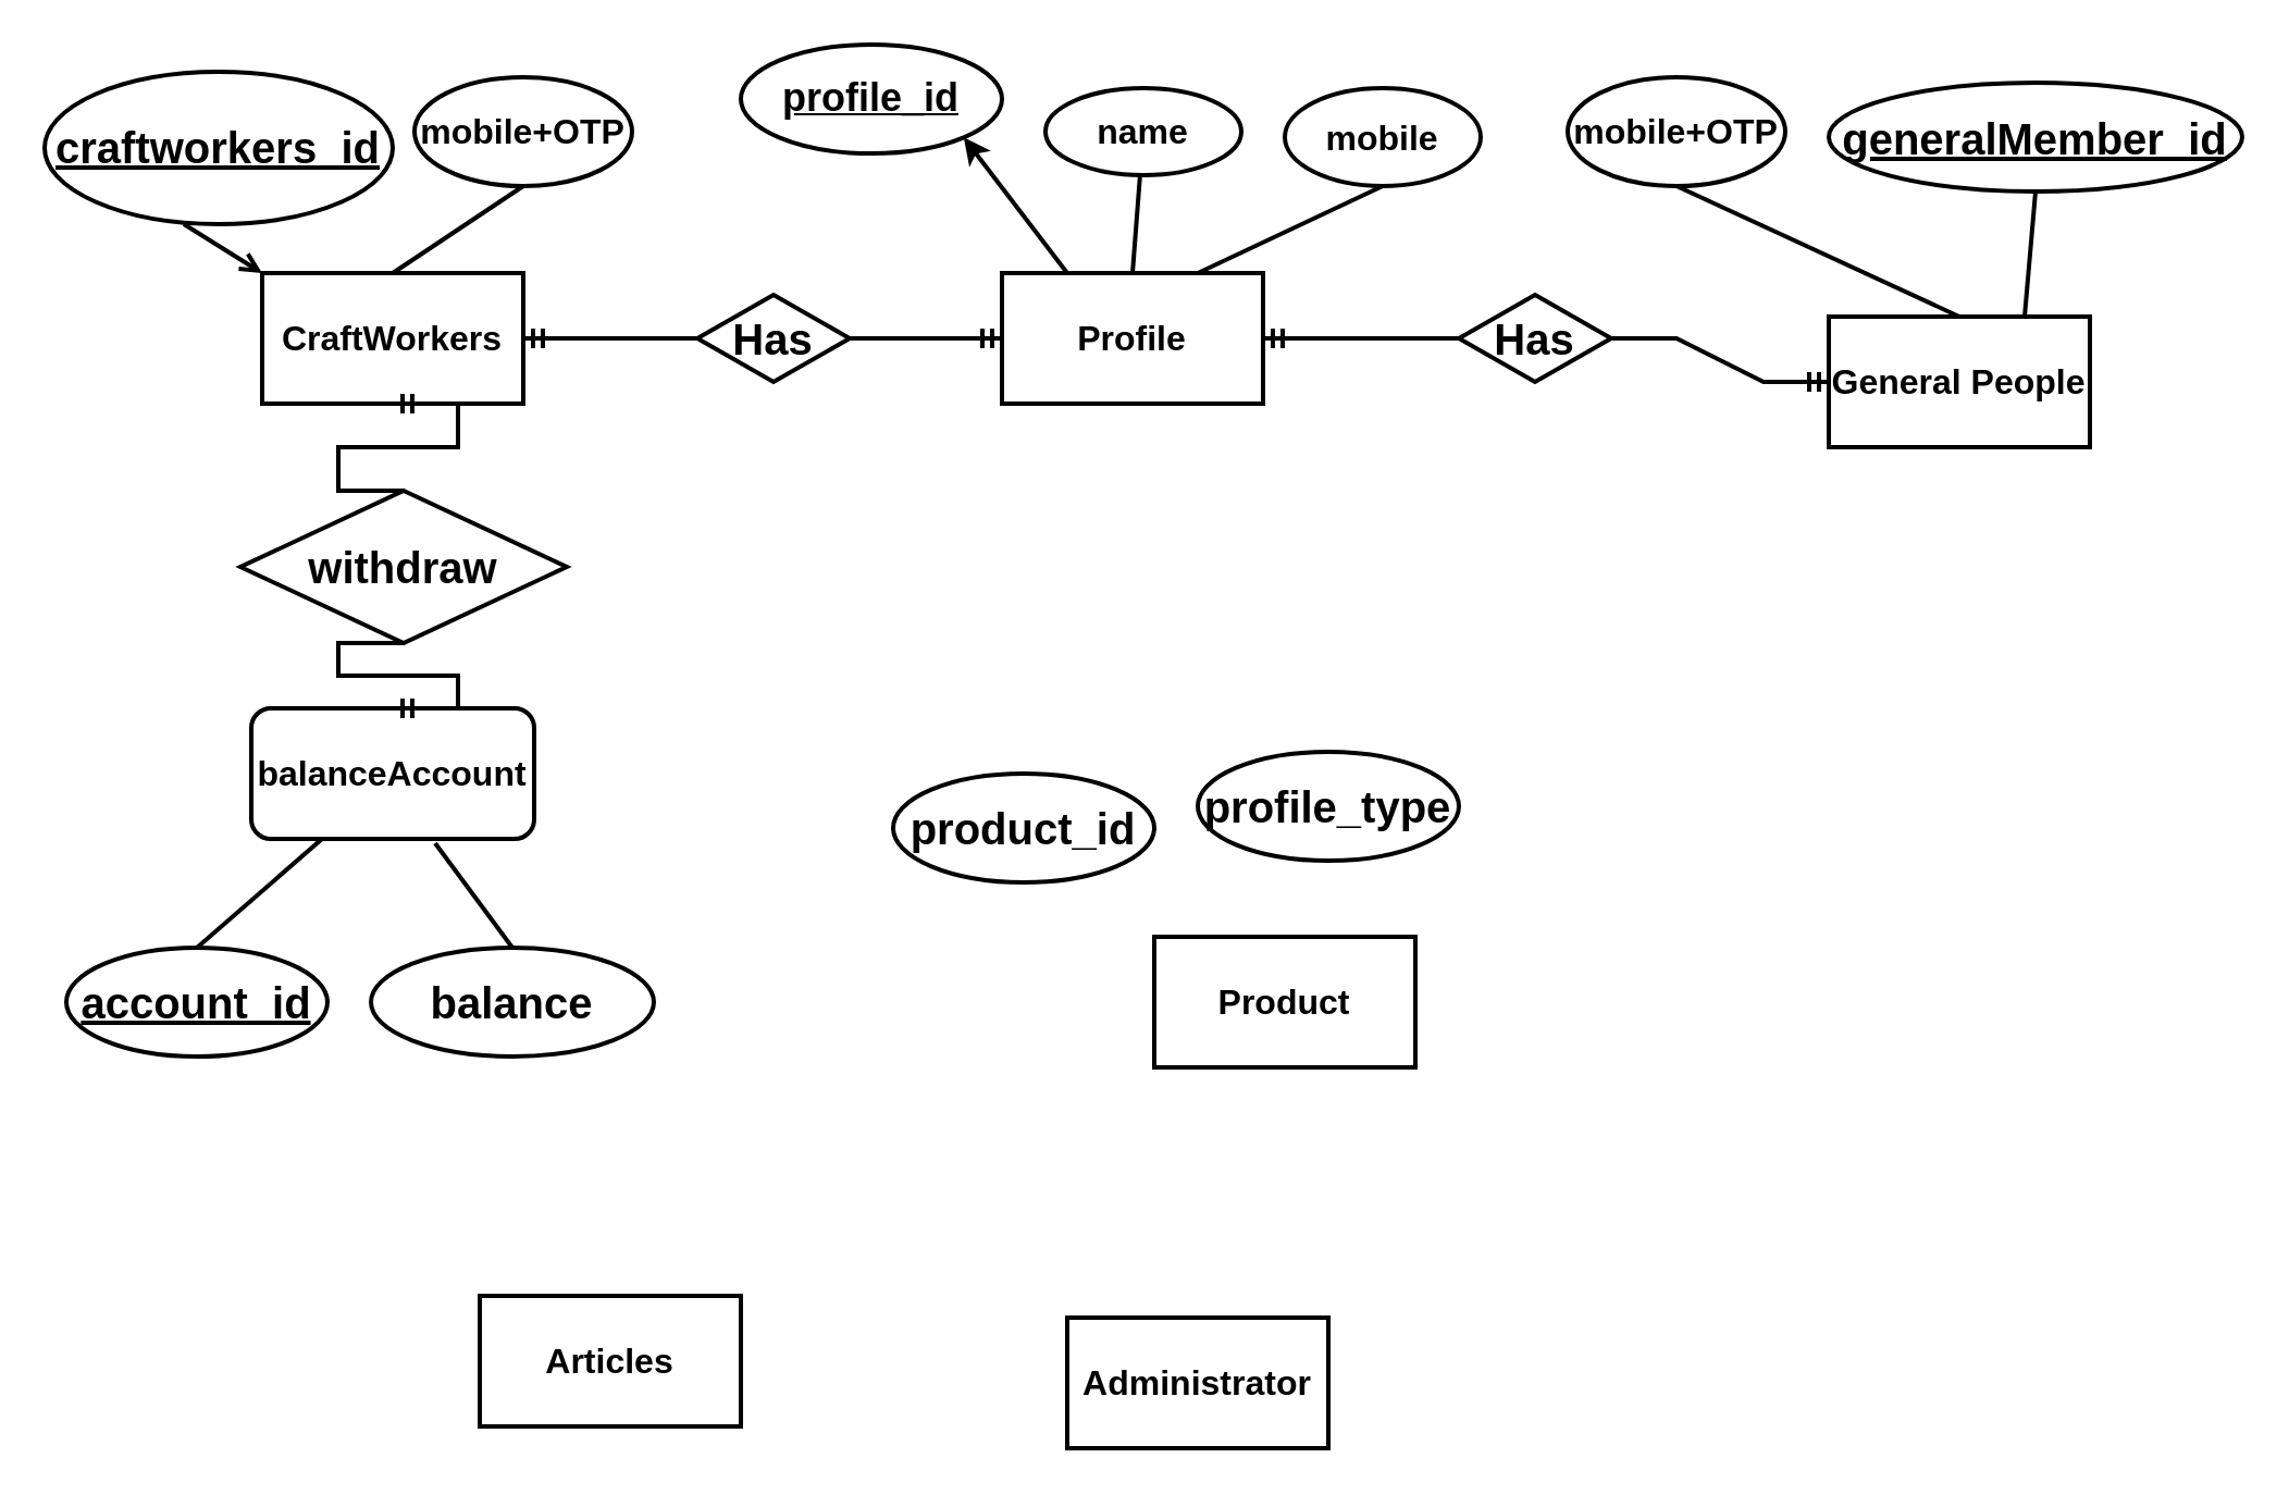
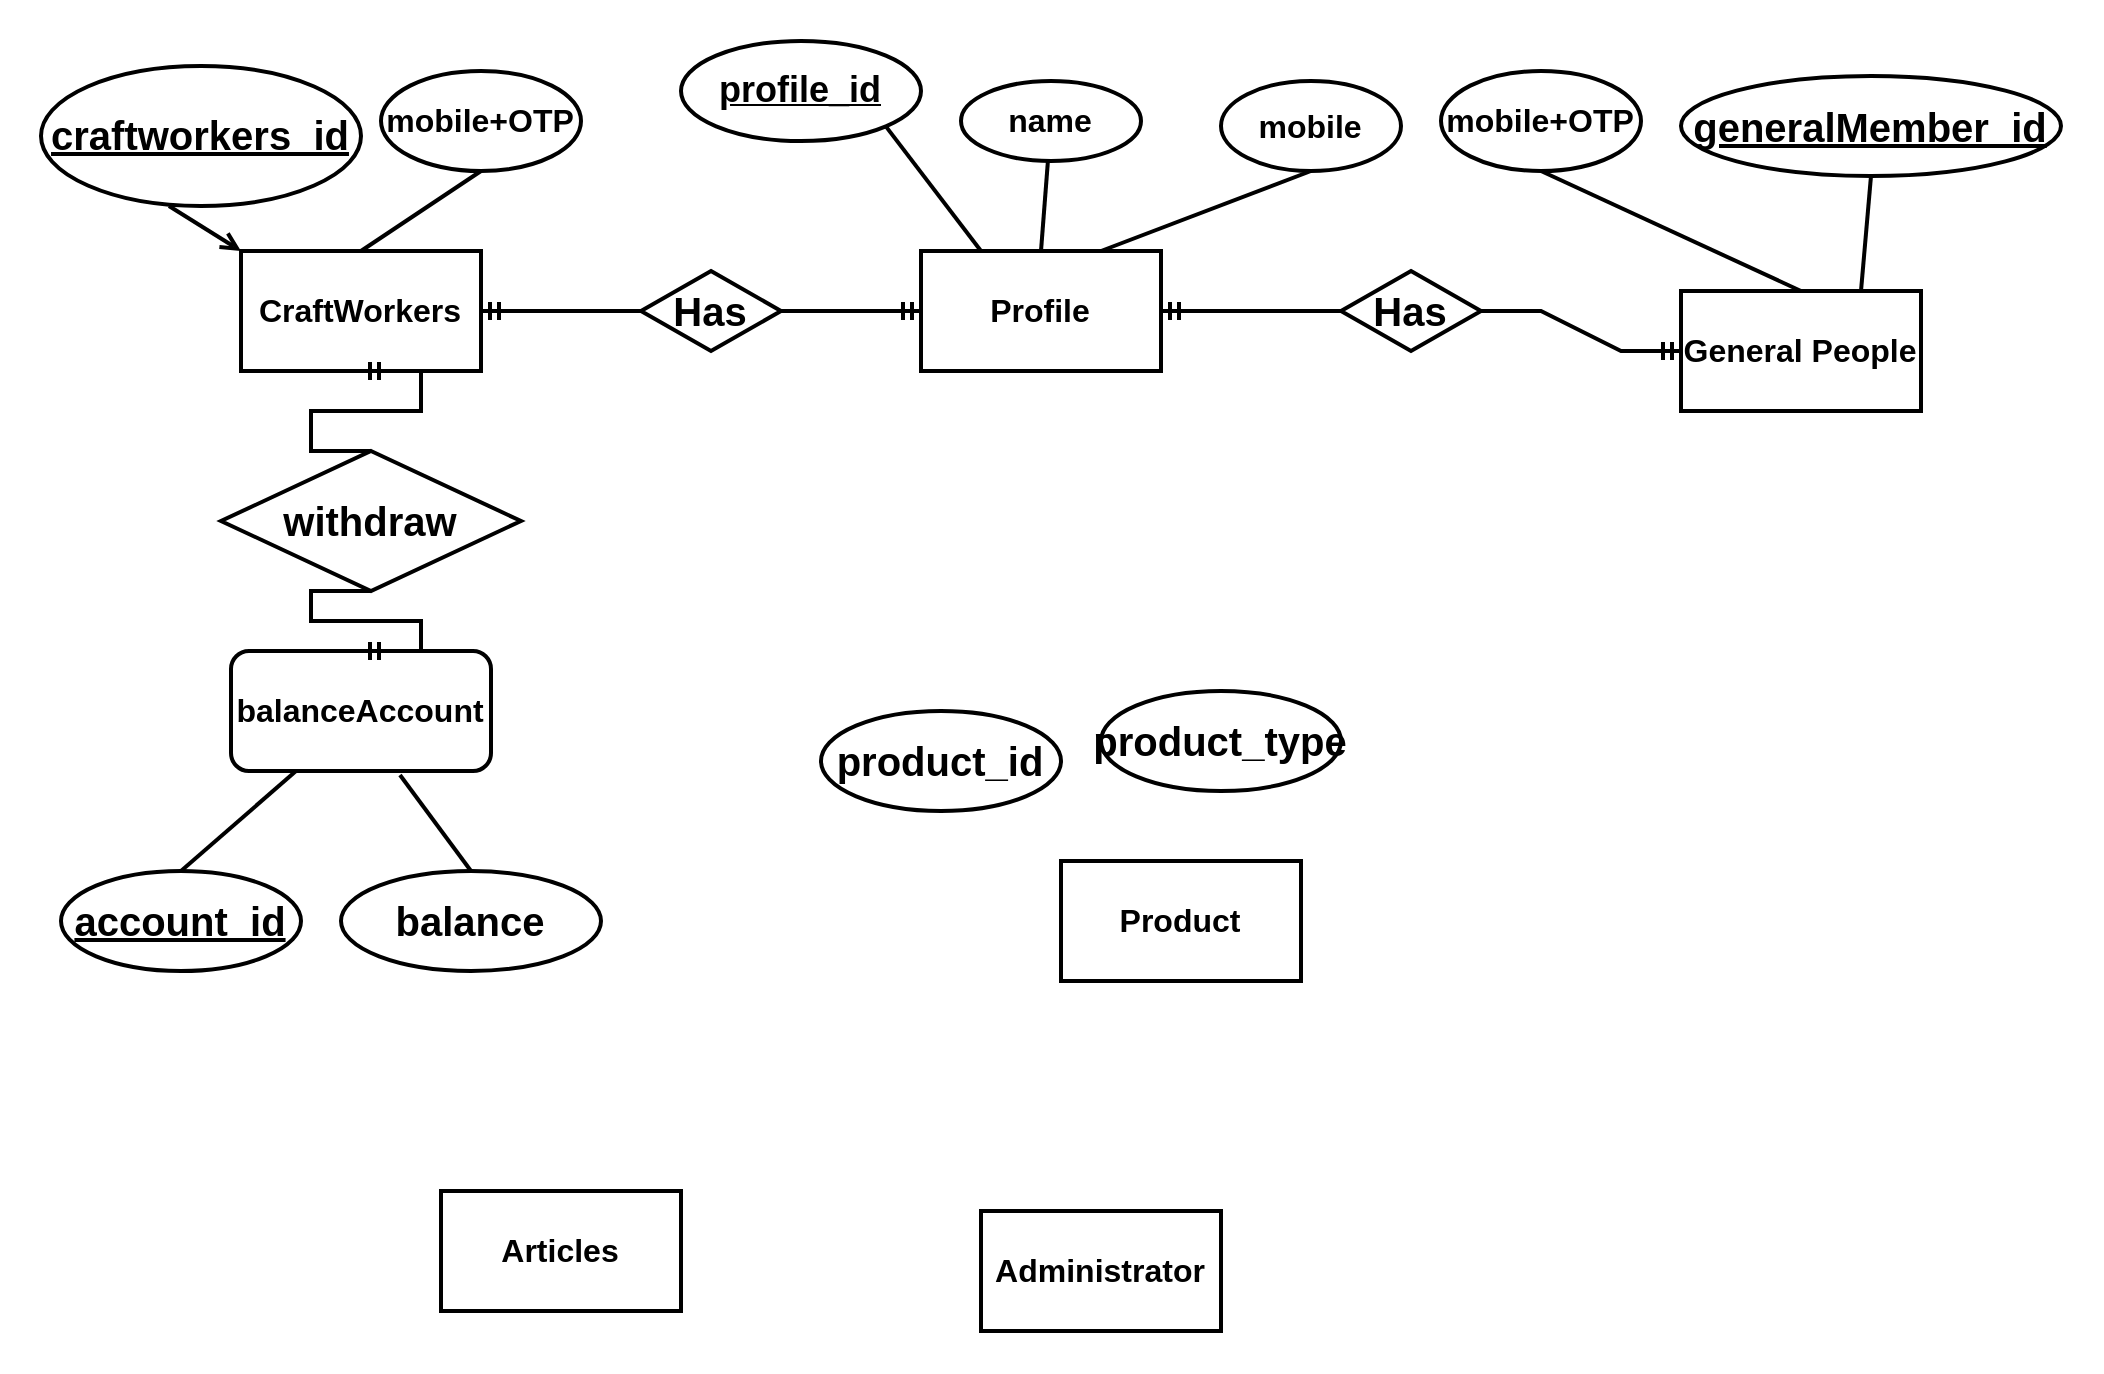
  <mxCell id="0" />
  <mxCell id="1" parent="0" />
  <mxCell id="2" value="&lt;b&gt;&lt;font style=&quot;font-size: 16px&quot;&gt;CraftWorkers&lt;/font&gt;&lt;/b&gt;" style="rounded=0;whiteSpace=wrap;html=1;strokeWidth=2;" parent="1" vertex="1"><mxGeometry x="120" y="125" width="120" height="60" as="geometry" /></mxCell>
  <mxCell id="3" value="&lt;font style=&quot;font-size: 16px&quot;&gt;&lt;b&gt;&lt;font style=&quot;font-size: 16px&quot;&gt;Profile&lt;/font&gt;&lt;/b&gt;&lt;/font&gt;" style="rounded=0;whiteSpace=wrap;html=1;fontSize=16;strokeWidth=2;" parent="1" vertex="1"><mxGeometry x="460" y="125" width="120" height="60" as="geometry" /></mxCell>
  <mxCell id="4" value="&lt;b&gt;General People&lt;/b&gt;" style="rounded=0;whiteSpace=wrap;html=1;fontSize=16;strokeWidth=2;" parent="1" vertex="1"><mxGeometry x="840" y="145" width="120" height="60" as="geometry" /></mxCell>
  <mxCell id="5" value="&lt;b&gt;Articles&lt;/b&gt;" style="rounded=0;whiteSpace=wrap;html=1;fontSize=16;strokeWidth=2;" parent="1" vertex="1"><mxGeometry x="220" y="595" width="120" height="60" as="geometry" /></mxCell>
  <mxCell id="6" value="&lt;b&gt;Product&lt;/b&gt;" style="rounded=0;whiteSpace=wrap;html=1;fontSize=16;strokeWidth=2;" parent="1" vertex="1"><mxGeometry x="530" y="430" width="120" height="60" as="geometry" /></mxCell>
  <mxCell id="7" value="&lt;b&gt;balanceAccount&lt;/b&gt;" style="whiteSpace=wrap;html=1;fontSize=16;strokeWidth=2;rounded=1;" parent="1" vertex="1"><mxGeometry x="115" y="325" width="130" height="60" as="geometry" /></mxCell>
  <mxCell id="8" value="&lt;b&gt;Administrator&lt;/b&gt;" style="rounded=0;whiteSpace=wrap;html=1;fontSize=16;strokeWidth=2;" vertex="1" parent="1"><mxGeometry x="490" y="605" width="120" height="60" as="geometry" /></mxCell>
  <mxCell id="9" value="&lt;b&gt;name&lt;/b&gt;" style="ellipse;whiteSpace=wrap;html=1;fontSize=16;strokeWidth=2;" vertex="1" parent="1"><mxGeometry x="480" y="40" width="90" height="40" as="geometry" /></mxCell>
- <mxCell id="10" value="&lt;b&gt;mobile&lt;/b&gt;" style="ellipse;whiteSpace=wrap;html=1;fontSize=16;strokeWidth=2;" vertex="1" parent="1"><mxGeometry x="590" y="40" width="90" height="45" as="geometry" /></mxCell>
+ <mxCell id="10" value="&lt;b&gt;mobile&lt;/b&gt;" style="ellipse;whiteSpace=wrap;html=1;fontSize=16;strokeWidth=2;" vertex="1" parent="1"><mxGeometry x="610" y="40" width="90" height="45" as="geometry" /></mxCell>
  <mxCell id="11" value="&lt;font style=&quot;font-size: 18px&quot;&gt;&lt;u&gt;&lt;b&gt;profile_id&lt;/b&gt;&lt;/u&gt;&lt;/font&gt;" style="ellipse;whiteSpace=wrap;html=1;fontSize=16;strokeWidth=2;" vertex="1" parent="1"><mxGeometry x="340" y="20" width="120" height="50" as="geometry" /></mxCell>
- <mxCell id="12" value="" style="endArrow=classic;html=1;rounded=0;fontSize=18;exitX=0.25;exitY=0;exitDx=0;exitDy=0;entryX=1;entryY=1;entryDx=0;entryDy=0;strokeWidth=2;" edge="1" parent="1" source="3" target="11"><mxGeometry width="50" height="50" relative="1" as="geometry"><mxPoint x="490" y="375" as="sourcePoint" /><mxPoint x="540" y="325" as="targetPoint" /></mxGeometry></mxCell>
+ <mxCell id="12" value="" style="endArrow=none;html=1;rounded=0;fontSize=18;exitX=0.25;exitY=0;exitDx=0;exitDy=0;entryX=1;entryY=1;entryDx=0;entryDy=0;strokeWidth=2;" edge="1" parent="1" source="3" target="11"><mxGeometry width="50" height="50" relative="1" as="geometry"><mxPoint x="490" y="375" as="sourcePoint" /><mxPoint x="540" y="325" as="targetPoint" /></mxGeometry></mxCell>
  <mxCell id="13" value="" style="endArrow=none;html=1;rounded=0;fontSize=18;exitX=0.5;exitY=0;exitDx=0;exitDy=0;strokeWidth=2;" edge="1" parent="1" source="3" target="9"><mxGeometry width="50" height="50" relative="1" as="geometry"><mxPoint x="490" y="375" as="sourcePoint" /><mxPoint x="540" y="325" as="targetPoint" /></mxGeometry></mxCell>
  <mxCell id="14" value="" style="endArrow=none;html=1;rounded=0;fontSize=18;entryX=0.5;entryY=1;entryDx=0;entryDy=0;exitX=0.75;exitY=0;exitDx=0;exitDy=0;strokeWidth=2;" edge="1" parent="1" source="3" target="10"><mxGeometry width="50" height="50" relative="1" as="geometry"><mxPoint x="490" y="375" as="sourcePoint" /><mxPoint x="540" y="325" as="targetPoint" /></mxGeometry></mxCell>
  <mxCell id="15" value="&lt;font style=&quot;font-size: 20px&quot;&gt;&lt;u&gt;&lt;b&gt;craftworkers_id&lt;/b&gt;&lt;/u&gt;&lt;/font&gt;" style="ellipse;whiteSpace=wrap;html=1;fontSize=18;strokeWidth=2;" vertex="1" parent="1"><mxGeometry x="20" y="32.5" width="160" height="70" as="geometry" /></mxCell>
  <mxCell id="16" value="&lt;b&gt;mobile+OTP&lt;/b&gt;" style="ellipse;whiteSpace=wrap;html=1;fontSize=16;strokeWidth=2;" vertex="1" parent="1"><mxGeometry x="190" y="35" width="100" height="50" as="geometry" /></mxCell>
  <mxCell id="17" value="" style="endArrow=open;html=1;rounded=0;fontSize=19;exitX=0.4;exitY=1;exitDx=0;exitDy=0;exitPerimeter=0;entryX=0;entryY=0;entryDx=0;entryDy=0;strokeWidth=2;" edge="1" parent="1" source="15" target="2"><mxGeometry width="50" height="50" relative="1" as="geometry"><mxPoint x="250" y="205" as="sourcePoint" /><mxPoint x="300" y="155" as="targetPoint" /></mxGeometry></mxCell>
  <mxCell id="18" value="" style="endArrow=none;html=1;rounded=0;fontSize=19;entryX=0.5;entryY=1;entryDx=0;entryDy=0;exitX=0.5;exitY=0;exitDx=0;exitDy=0;strokeWidth=2;" edge="1" parent="1" source="2" target="16"><mxGeometry width="50" height="50" relative="1" as="geometry"><mxPoint x="250" y="205" as="sourcePoint" /><mxPoint x="300" y="155" as="targetPoint" /></mxGeometry></mxCell>
  <mxCell id="19" value="&lt;u&gt;&lt;b&gt;generalMember_id&lt;/b&gt;&lt;/u&gt;" style="ellipse;whiteSpace=wrap;html=1;fontSize=20;strokeWidth=2;" vertex="1" parent="1"><mxGeometry x="840" y="37.5" width="190" height="50" as="geometry" /></mxCell>
  <mxCell id="20" value="" style="endArrow=none;html=1;rounded=0;fontSize=20;entryX=0.75;entryY=0;entryDx=0;entryDy=0;exitX=0.5;exitY=1;exitDx=0;exitDy=0;strokeWidth=2;" edge="1" parent="1" source="19" target="4"><mxGeometry width="50" height="50" relative="1" as="geometry"><mxPoint x="150" y="225" as="sourcePoint" /><mxPoint x="200" y="175" as="targetPoint" /></mxGeometry></mxCell>
  <mxCell id="21" value="&lt;b&gt;mobile+OTP&lt;/b&gt;" style="ellipse;whiteSpace=wrap;html=1;fontSize=16;strokeWidth=2;" vertex="1" parent="1"><mxGeometry x="720" y="35" width="100" height="50" as="geometry" /></mxCell>
  <mxCell id="22" value="" style="endArrow=none;html=1;rounded=0;fontSize=20;exitX=0.5;exitY=1;exitDx=0;exitDy=0;entryX=0.5;entryY=0;entryDx=0;entryDy=0;strokeWidth=2;" edge="1" parent="1" source="21" target="4"><mxGeometry width="50" height="50" relative="1" as="geometry"><mxPoint x="150" y="225" as="sourcePoint" /><mxPoint x="200" y="175" as="targetPoint" /></mxGeometry></mxCell>
  <mxCell id="23" value="&lt;u&gt;&lt;b&gt;account_id&lt;/b&gt;&lt;/u&gt;" style="ellipse;whiteSpace=wrap;html=1;fontSize=20;strokeWidth=2;" vertex="1" parent="1"><mxGeometry x="30" y="435" width="120" height="50" as="geometry" /></mxCell>
  <mxCell id="24" value="&lt;b&gt;balance&lt;/b&gt;" style="ellipse;whiteSpace=wrap;html=1;fontSize=20;strokeWidth=2;" vertex="1" parent="1"><mxGeometry x="170" y="435" width="130" height="50" as="geometry" /></mxCell>
  <mxCell id="25" value="" style="endArrow=none;html=1;rounded=0;fontSize=20;entryX=0.25;entryY=1;entryDx=0;entryDy=0;exitX=0.5;exitY=0;exitDx=0;exitDy=0;strokeWidth=2;" edge="1" parent="1" source="23" target="7"><mxGeometry width="50" height="50" relative="1" as="geometry"><mxPoint x="350" y="425" as="sourcePoint" /><mxPoint x="400" y="375" as="targetPoint" /></mxGeometry></mxCell>
  <mxCell id="26" value="" style="endArrow=none;html=1;rounded=0;fontSize=20;entryX=0.65;entryY=1.033;entryDx=0;entryDy=0;entryPerimeter=0;exitX=0.5;exitY=0;exitDx=0;exitDy=0;strokeWidth=2;" edge="1" parent="1" source="24" target="7"><mxGeometry width="50" height="50" relative="1" as="geometry"><mxPoint x="350" y="425" as="sourcePoint" /><mxPoint x="400" y="375" as="targetPoint" /></mxGeometry></mxCell>
  <mxCell id="27" value="" style="edgeStyle=entityRelationEdgeStyle;fontSize=12;html=1;endArrow=ERmandOne;startArrow=none;rounded=0;exitX=1;exitY=0.5;exitDx=0;exitDy=0;entryX=0;entryY=0.5;entryDx=0;entryDy=0;strokeWidth=2;" edge="1" parent="1" source="28" target="3"><mxGeometry width="100" height="100" relative="1" as="geometry"><mxPoint x="320" y="445" as="sourcePoint" /><mxPoint x="420" y="345" as="targetPoint" /></mxGeometry></mxCell>
  <mxCell id="28" value="&lt;b&gt;Has&lt;/b&gt;" style="rhombus;whiteSpace=wrap;html=1;fontSize=20;strokeWidth=2;" vertex="1" parent="1"><mxGeometry x="320" y="135" width="70" height="40" as="geometry" /></mxCell>
  <mxCell id="29" value="" style="edgeStyle=entityRelationEdgeStyle;fontSize=12;html=1;endArrow=none;startArrow=ERmandOne;rounded=0;exitX=1;exitY=0.5;exitDx=0;exitDy=0;entryX=0;entryY=0.5;entryDx=0;entryDy=0;strokeWidth=2;" edge="1" parent="1" source="2" target="28"><mxGeometry width="100" height="100" relative="1" as="geometry"><mxPoint x="240" y="155" as="sourcePoint" /><mxPoint x="460" y="155" as="targetPoint" /></mxGeometry></mxCell>
  <mxCell id="30" value="" style="edgeStyle=entityRelationEdgeStyle;fontSize=12;html=1;endArrow=ERmandOne;startArrow=none;rounded=0;exitX=1;exitY=0.5;exitDx=0;exitDy=0;entryX=0;entryY=0.5;entryDx=0;entryDy=0;strokeWidth=2;" edge="1" parent="1" source="31" target="4"><mxGeometry width="100" height="100" relative="1" as="geometry"><mxPoint x="320" y="445" as="sourcePoint" /><mxPoint x="420" y="345" as="targetPoint" /></mxGeometry></mxCell>
  <mxCell id="31" value="&lt;b&gt;Has&lt;/b&gt;" style="rhombus;whiteSpace=wrap;html=1;fontSize=20;strokeWidth=2;" vertex="1" parent="1"><mxGeometry x="670" y="135" width="70" height="40" as="geometry" /></mxCell>
  <mxCell id="32" value="" style="edgeStyle=entityRelationEdgeStyle;fontSize=12;html=1;endArrow=none;startArrow=ERmandOne;rounded=0;exitX=1;exitY=0.5;exitDx=0;exitDy=0;entryX=0;entryY=0.5;entryDx=0;entryDy=0;strokeWidth=2;" edge="1" parent="1" source="3" target="31"><mxGeometry width="100" height="100" relative="1" as="geometry"><mxPoint x="580" y="155" as="sourcePoint" /><mxPoint x="830" y="155" as="targetPoint" /></mxGeometry></mxCell>
  <mxCell id="33" value="" style="edgeStyle=entityRelationEdgeStyle;fontSize=12;html=1;endArrow=ERmandOne;startArrow=none;rounded=0;entryX=0.5;entryY=1;entryDx=0;entryDy=0;exitX=0.5;exitY=0;exitDx=0;exitDy=0;strokeWidth=2;" edge="1" parent="1" source="34" target="2"><mxGeometry width="100" height="100" relative="1" as="geometry"><mxPoint x="350" y="435" as="sourcePoint" /><mxPoint x="380" y="255" as="targetPoint" /></mxGeometry></mxCell>
  <mxCell id="34" value="&lt;b&gt;withdraw&lt;/b&gt;" style="rhombus;whiteSpace=wrap;html=1;fontSize=20;strokeWidth=2;" vertex="1" parent="1"><mxGeometry x="110" y="225" width="150" height="70" as="geometry" /></mxCell>
  <mxCell id="35" value="" style="edgeStyle=entityRelationEdgeStyle;fontSize=12;html=1;endArrow=none;startArrow=ERmandOne;rounded=0;entryX=0.5;entryY=1;entryDx=0;entryDy=0;exitX=0.5;exitY=0;exitDx=0;exitDy=0;strokeWidth=2;" edge="1" parent="1" source="7" target="34"><mxGeometry width="100" height="100" relative="1" as="geometry"><mxPoint x="180" y="325" as="sourcePoint" /><mxPoint x="180" y="185" as="targetPoint" /></mxGeometry></mxCell>
  <mxCell id="36" value="&lt;b&gt;product_id&lt;/b&gt;" style="ellipse;whiteSpace=wrap;html=1;fontSize=20;strokeWidth=2;" vertex="1" parent="1"><mxGeometry x="410" y="355" width="120" height="50" as="geometry" /></mxCell>
- <mxCell id="37" value="&lt;b&gt;profile_type&lt;/b&gt;" style="ellipse;whiteSpace=wrap;html=1;fontSize=20;strokeWidth=2;" vertex="1" parent="1"><mxGeometry x="550" y="345" width="120" height="50" as="geometry" /></mxCell>
+ <mxCell id="37" value="&lt;b&gt;product_type&lt;/b&gt;" style="ellipse;whiteSpace=wrap;html=1;fontSize=20;strokeWidth=2;" vertex="1" parent="1"><mxGeometry x="550" y="345" width="120" height="50" as="geometry" /></mxCell>
